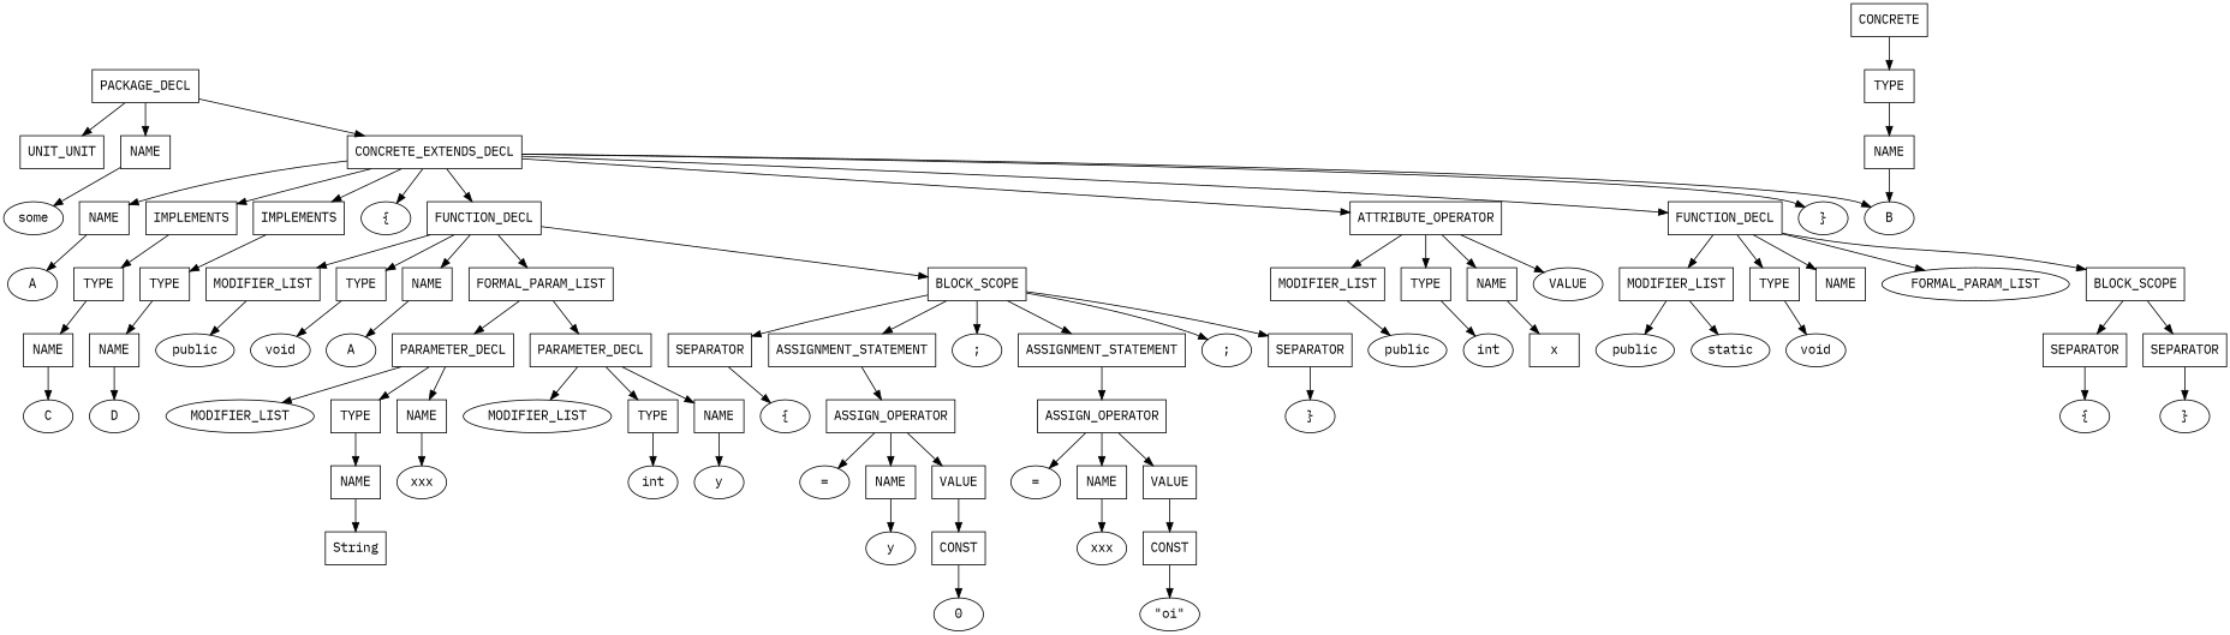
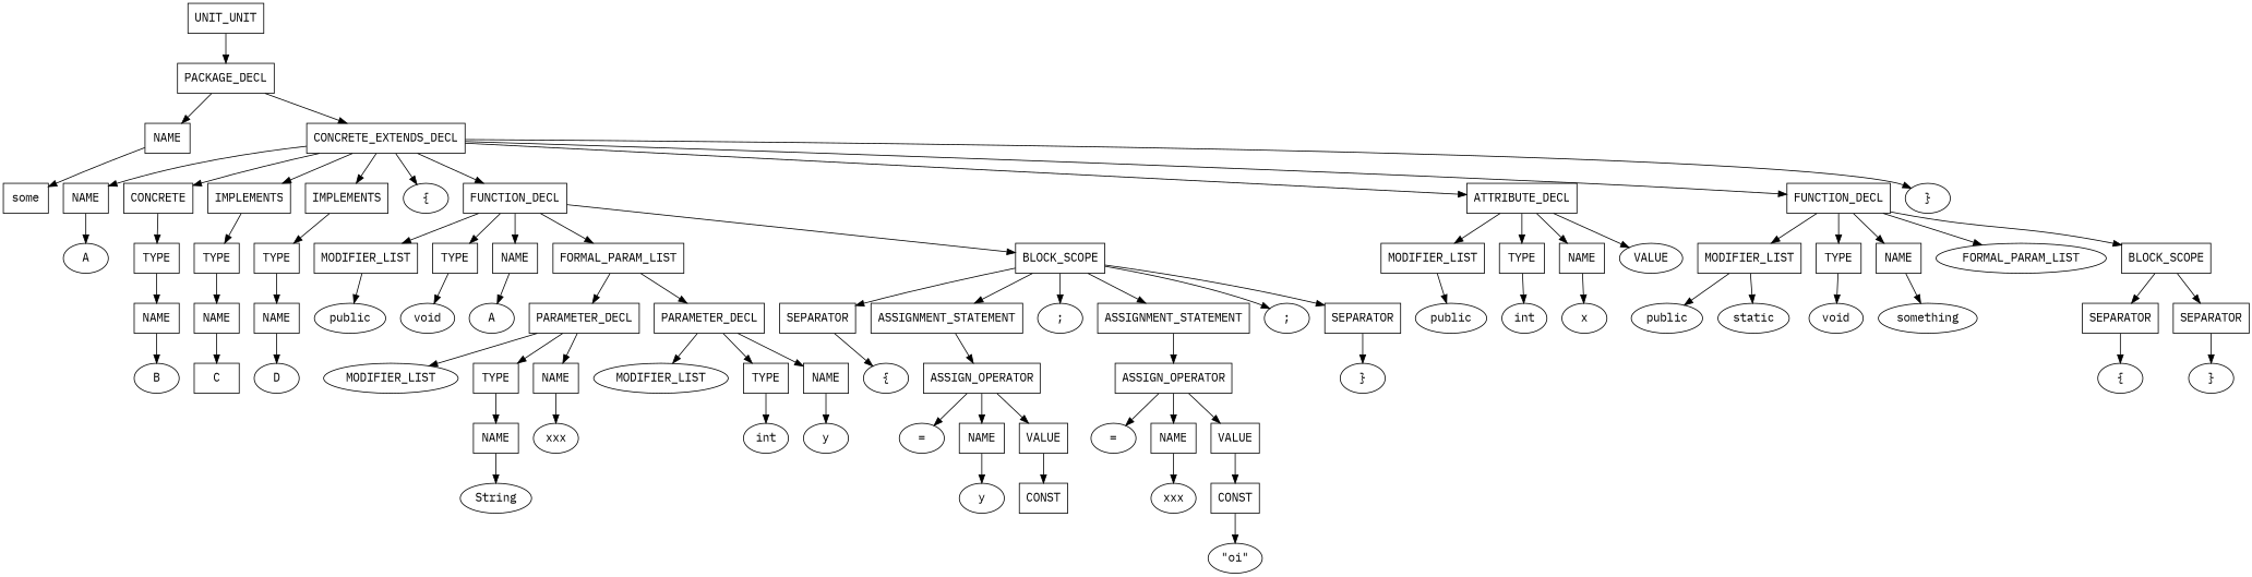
  digraph {
    fontname="IBM Plex Mono"
    splines=TRUE
    node [fontname="IBM Plex Mono" shape=rectangle]
    edge [fontname="IBM Plex Mono"]
    n1 [label=UNIT_UNIT]
    n2 [label=PACKAGE_DECL]
    n3 [label=NAME]
    n4 [label=CONCRETE_EXTENDS_DECL]
-   n5 [label=some shape=ellipse]
+   n5 [label=some shape=box]
    n6 [label=NAME]
    n7 [label=CONCRETE]
    n8 [label=IMPLEMENTS]
    n9 [label=IMPLEMENTS]
    n10 [label="{" shape=ellipse]
    n11 [label=FUNCTION_DECL]
-   n12 [label=ATTRIBUTE_OPERATOR]
+   n12 [label=ATTRIBUTE_DECL]
    n13 [label=FUNCTION_DECL]
    n14 [label="}" shape=ellipse]
    n15 [label=A shape=ellipse]
    n16 [label=TYPE]
    n17 [label=TYPE]
    n18 [label=TYPE]
    n19 [label=MODIFIER_LIST]
    n20 [label=TYPE]
    n21 [label=NAME]
    n22 [label=FORMAL_PARAM_LIST]
    n23 [label=BLOCK_SCOPE]
    n24 [label=MODIFIER_LIST]
    n25 [label=TYPE]
    n26 [label=NAME]
    n27 [label=VALUE shape=ellipse]
    n28 [label=MODIFIER_LIST]
    n29 [label=TYPE]
    n30 [label=NAME]
    n31 [label=FORMAL_PARAM_LIST shape=ellipse]
    n32 [label=BLOCK_SCOPE]
    n33 [label=NAME]
    n34 [label=B shape=ellipse]
    n35 [label=NAME]
-   n36 [label=C shape=ellipse]
+   n36 [label=C shape=box]
    n37 [label=NAME]
    n38 [label=D shape=ellipse]
    n39 [label=public shape=ellipse]
    n40 [label=void shape=ellipse]
    n41 [label=A shape=ellipse]
    n42 [label=PARAMETER_DECL]
    n43 [label=PARAMETER_DECL]
    n44 [label=SEPARATOR]
    n45 [label=ASSIGNMENT_STATEMENT]
    n46 [label=";" shape=ellipse]
    n47 [label=ASSIGNMENT_STATEMENT]
    n48 [label=";" shape=ellipse]
    n49 [label=SEPARATOR]
    n50 [label=MODIFIER_LIST shape=ellipse]
    n51 [label=TYPE]
    n52 [label=NAME]
    n53 [label=MODIFIER_LIST shape=ellipse]
    n54 [label=TYPE]
    n55 [label=NAME]
    n56 [label=NAME]
    n57 [label=xxx shape=ellipse]
-   n58 [label=String shape=box]
+   n58 [label=String shape=ellipse]
    n59 [label=int shape=ellipse]
    n60 [label=y shape=ellipse]
    n61 [label="{" shape=ellipse]
    n62 [label=ASSIGN_OPERATOR]
    n63 [label=ASSIGN_OPERATOR]
    n64 [label="}" shape=ellipse]
    n65 [label="=" shape=ellipse]
    n66 [label=NAME]
    n67 [label=VALUE]
    n68 [label=y shape=ellipse]
    n69 [label=CONST]
-   n70 [label=0 shape=ellipse]
    n71 [label="=" shape=ellipse]
    n72 [label=NAME]
    n73 [label=VALUE]
    n74 [label=xxx shape=ellipse]
    n75 [label=CONST]
    n76 [label="\"oi\"" shape=ellipse]
    n77 [label=public shape=ellipse]
    n78 [label=int shape=ellipse]
-   n79 [label=x shape=box]
+   n79 [label=x shape=ellipse]
    n80 [label=public shape=ellipse]
    n81 [label=static shape=ellipse]
    n82 [label=void shape=ellipse]
+   n83 [label=something shape=ellipse]
    n84 [label=SEPARATOR]
    n85 [label=SEPARATOR]
    n86 [label="{" shape=ellipse]
    n87 [label="}" shape=ellipse]
-   n2 -> n1
+   n1 -> n2
    n2 -> n3
    n2 -> n4
    n3 -> n5
    n4 -> n6
-   n4 -> n34
+   n4 -> n7
    n4 -> n8
    n4 -> n9
    n4 -> n10
    n4 -> n11
    n4 -> n12
    n4 -> n13
    n4 -> n14
    n6 -> n15
    n7 -> n16
    n8 -> n17
    n9 -> n18
    n11 -> n19
    n11 -> n20
    n11 -> n21
    n11 -> n22
    n11 -> n23
    n12 -> n24
    n12 -> n25
    n12 -> n26
    n12 -> n27
    n13 -> n28
    n13 -> n29
    n13 -> n30
    n13 -> n31
    n13 -> n32
    n16 -> n33
    n17 -> n35
    n18 -> n37
    n19 -> n39
    n20 -> n40
    n21 -> n41
    n22 -> n42
    n22 -> n43
    n23 -> n44
    n23 -> n45
    n23 -> n46
    n23 -> n47
    n23 -> n48
    n23 -> n49
    n24 -> n77
    n25 -> n78
    n26 -> n79
    n28 -> n80
    n28 -> n81
    n29 -> n82
+   n30 -> n83
    n32 -> n84
    n32 -> n85
    n33 -> n34
    n35 -> n36
    n37 -> n38
    n42 -> n50
    n42 -> n51
    n42 -> n52
    n43 -> n53
    n43 -> n54
    n43 -> n55
    n44 -> n61
    n45 -> n62
    n47 -> n63
    n49 -> n64
    n51 -> n56
    n52 -> n57
    n54 -> n59
    n55 -> n60
    n56 -> n58
    n62 -> n65
    n62 -> n66
    n62 -> n67
    n63 -> n71
    n63 -> n72
    n63 -> n73
    n66 -> n68
    n67 -> n69
-   n69 -> n70
    n72 -> n74
    n73 -> n75
    n75 -> n76
    n84 -> n86
    n85 -> n87
  }
